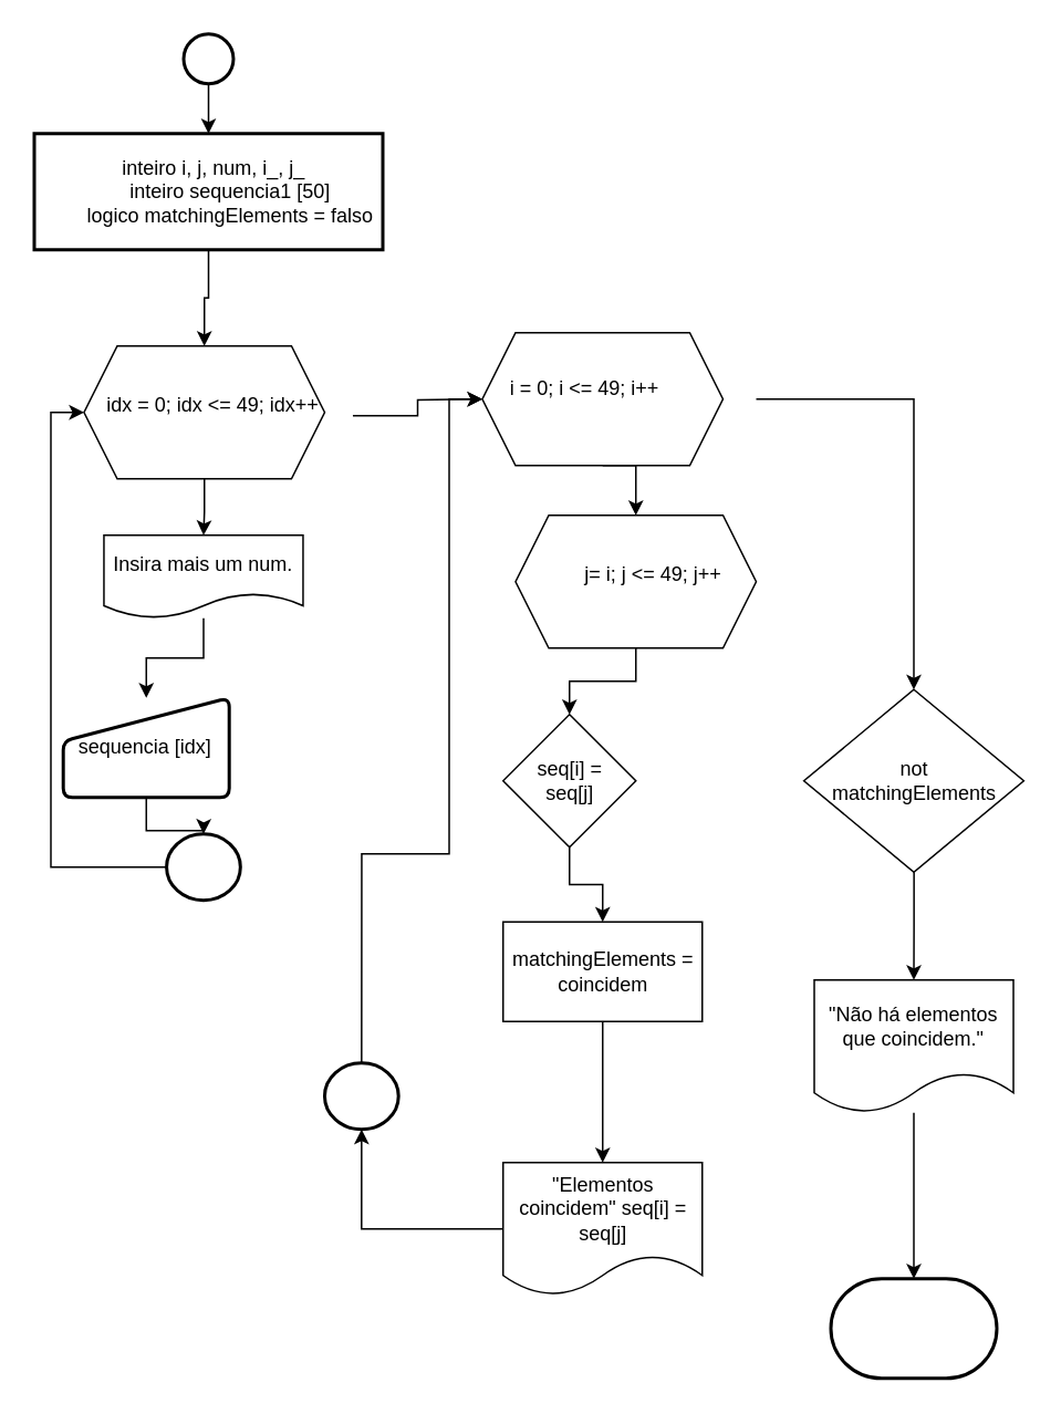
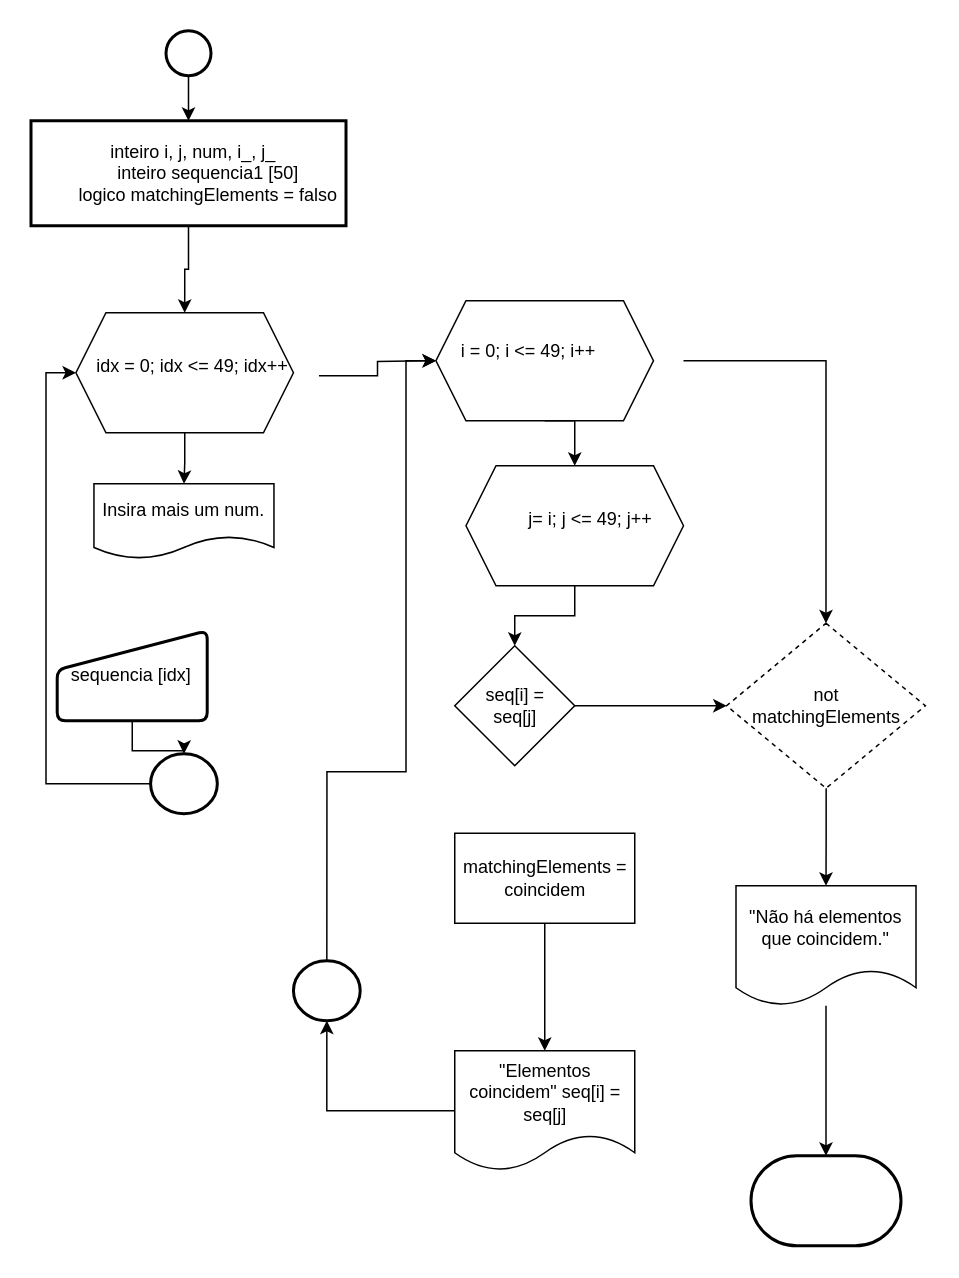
  <mxCell id="0" />
  <mxCell id="1" parent="0" />
  <mxCell id="2" value="" style="edgeStyle=orthogonalEdgeStyle;rounded=0;orthogonalLoop=1;jettySize=auto;html=1;" parent="1" source="3" target="6" edge="1"><mxGeometry relative="1" as="geometry" /></mxCell>
  <mxCell id="3" value="" style="strokeWidth=2;html=1;shape=mxgraph.flowchart.start_2;whiteSpace=wrap;" parent="1" vertex="1"><mxGeometry x="110" y="20" width="30" height="30" as="geometry" /></mxCell>
  <mxCell id="4" style="edgeStyle=orthogonalEdgeStyle;rounded=0;orthogonalLoop=1;jettySize=auto;html=1;" parent="1" edge="1"><mxGeometry relative="1" as="geometry" /></mxCell>
  <mxCell id="5" style="edgeStyle=orthogonalEdgeStyle;rounded=0;orthogonalLoop=1;jettySize=auto;html=1;exitX=0.5;exitY=1;exitDx=0;exitDy=0;entryX=0.5;entryY=0;entryDx=0;entryDy=0;" edge="1" parent="1" source="6" target="8"><mxGeometry relative="1" as="geometry" /></mxCell>
  <mxCell id="6" value="&amp;nbsp;&amp;nbsp;inteiro i, j, num, i_, j_&lt;div&gt;&amp;nbsp; &amp;nbsp; &amp;nbsp; &amp;nbsp; inteiro sequencia1 [50]&lt;/div&gt;&lt;div&gt;&amp;nbsp; &amp;nbsp; &amp;nbsp; &amp;nbsp; logico matchingElements = falso&lt;/div&gt;" style="whiteSpace=wrap;html=1;strokeWidth=2;" parent="1" vertex="1"><mxGeometry x="20" y="80" width="210" height="70" as="geometry" /></mxCell>
  <mxCell id="7" value="" style="edgeStyle=orthogonalEdgeStyle;rounded=0;orthogonalLoop=1;jettySize=auto;html=1;" edge="1" parent="1" source="8" target="10"><mxGeometry relative="1" as="geometry" /></mxCell>
  <mxCell id="8" value="" style="shape=hexagon;perimeter=hexagonPerimeter2;whiteSpace=wrap;html=1;fixedSize=1;" vertex="1" parent="1"><mxGeometry x="49.97" y="208" width="145" height="80" as="geometry" /></mxCell>
- <mxCell id="9" style="edgeStyle=orthogonalEdgeStyle;rounded=0;orthogonalLoop=1;jettySize=auto;html=1;" edge="1" parent="1" source="10" target="12"><mxGeometry relative="1" as="geometry" /></mxCell>
  <mxCell id="10" value="Insira mais um num." style="shape=document;whiteSpace=wrap;html=1;boundedLbl=1;" vertex="1" parent="1"><mxGeometry x="61.97" y="322" width="120" height="50" as="geometry" /></mxCell>
  <mxCell id="11" value="" style="edgeStyle=orthogonalEdgeStyle;rounded=0;orthogonalLoop=1;jettySize=auto;html=1;" edge="1" parent="1" source="12" target="14"><mxGeometry relative="1" as="geometry" /></mxCell>
  <mxCell id="12" value="sequencia [idx]" style="html=1;strokeWidth=2;shape=manualInput;whiteSpace=wrap;rounded=1;size=26;arcSize=11;" vertex="1" parent="1"><mxGeometry x="37.47" y="420" width="100" height="60" as="geometry" /></mxCell>
  <mxCell id="13" style="edgeStyle=orthogonalEdgeStyle;rounded=0;orthogonalLoop=1;jettySize=auto;html=1;entryX=0;entryY=0.5;entryDx=0;entryDy=0;" edge="1" parent="1" source="14" target="8"><mxGeometry relative="1" as="geometry"><Array as="points"><mxPoint x="29.97" y="522" /><mxPoint x="29.97" y="248" /></Array></mxGeometry></mxCell>
  <mxCell id="14" value="" style="ellipse;whiteSpace=wrap;html=1;strokeWidth=2;rounded=1;arcSize=11;" vertex="1" parent="1"><mxGeometry x="99.72" y="502" width="44.5" height="40" as="geometry" /></mxCell>
  <mxCell id="15" style="edgeStyle=orthogonalEdgeStyle;rounded=0;orthogonalLoop=1;jettySize=auto;html=1;" edge="1" parent="1" source="16"><mxGeometry relative="1" as="geometry"><mxPoint x="290" y="240" as="targetPoint" /></mxGeometry></mxCell>
  <mxCell id="16" value="idx = 0; idx &lt;= 49; idx++" style="text;whiteSpace=wrap;" vertex="1" parent="1"><mxGeometry x="61.97" y="230" width="150" height="40" as="geometry" /></mxCell>
  <mxCell id="17" style="edgeStyle=orthogonalEdgeStyle;rounded=0;orthogonalLoop=1;jettySize=auto;html=1;exitX=0.5;exitY=1;exitDx=0;exitDy=0;entryX=0.5;entryY=0;entryDx=0;entryDy=0;" edge="1" parent="1" source="18" target="24"><mxGeometry relative="1" as="geometry" /></mxCell>
  <mxCell id="18" value="" style="shape=hexagon;perimeter=hexagonPerimeter2;whiteSpace=wrap;html=1;fixedSize=1;" vertex="1" parent="1"><mxGeometry x="289.97" y="200" width="145" height="80" as="geometry" /></mxCell>
  <mxCell id="19" style="edgeStyle=orthogonalEdgeStyle;rounded=0;orthogonalLoop=1;jettySize=auto;html=1;entryX=0;entryY=0.5;entryDx=0;entryDy=0;" edge="1" parent="1" source="20" target="18"><mxGeometry relative="1" as="geometry"><Array as="points"><mxPoint x="269.97" y="514" /><mxPoint x="269.97" y="240" /></Array></mxGeometry></mxCell>
  <mxCell id="20" value="" style="ellipse;whiteSpace=wrap;html=1;strokeWidth=2;rounded=1;arcSize=11;" vertex="1" parent="1"><mxGeometry x="194.97" y="640" width="44.5" height="40" as="geometry" /></mxCell>
  <mxCell id="21" style="edgeStyle=orthogonalEdgeStyle;rounded=0;orthogonalLoop=1;jettySize=auto;html=1;exitX=1;exitY=0.5;exitDx=0;exitDy=0;entryX=0.5;entryY=0;entryDx=0;entryDy=0;" edge="1" parent="1" source="22" target="33"><mxGeometry relative="1" as="geometry" /></mxCell>
  <mxCell id="22" value="i = 0; i &lt;= 49; i++" style="text;whiteSpace=wrap;" vertex="1" parent="1"><mxGeometry x="305" y="220" width="150" height="40" as="geometry" /></mxCell>
  <mxCell id="23" value="" style="edgeStyle=orthogonalEdgeStyle;rounded=0;orthogonalLoop=1;jettySize=auto;html=1;" edge="1" parent="1" source="24" target="27"><mxGeometry relative="1" as="geometry" /></mxCell>
  <mxCell id="24" value="" style="shape=hexagon;perimeter=hexagonPerimeter2;whiteSpace=wrap;html=1;fixedSize=1;" vertex="1" parent="1"><mxGeometry x="310" y="310" width="145" height="80" as="geometry" /></mxCell>
  <mxCell id="25" value="j= i; j &lt;= 49; j++" style="text;whiteSpace=wrap;" vertex="1" parent="1"><mxGeometry x="350" y="332" width="150" height="40" as="geometry" /></mxCell>
- <mxCell id="26" value="" style="edgeStyle=orthogonalEdgeStyle;rounded=0;orthogonalLoop=1;jettySize=auto;html=1;" edge="1" parent="1" source="27" target="29"><mxGeometry relative="1" as="geometry" /></mxCell>
+ <mxCell id="26" value="" style="edgeStyle=orthogonalEdgeStyle;rounded=0;orthogonalLoop=1;jettySize=auto;html=1;" edge="1" parent="1" source="27" target="33"><mxGeometry relative="1" as="geometry" /></mxCell>
  <mxCell id="27" value="seq[i] = &lt;br&gt;seq[j]" style="rhombus;whiteSpace=wrap;html=1;" vertex="1" parent="1"><mxGeometry x="302.5" y="430" width="80" height="80" as="geometry" /></mxCell>
  <mxCell id="28" value="" style="edgeStyle=orthogonalEdgeStyle;rounded=0;orthogonalLoop=1;jettySize=auto;html=1;" edge="1" parent="1" source="29" target="31"><mxGeometry relative="1" as="geometry" /></mxCell>
  <mxCell id="29" value="matchingElements = coincidem" style="whiteSpace=wrap;html=1;" vertex="1" parent="1"><mxGeometry x="302.5" y="555" width="120" height="60" as="geometry" /></mxCell>
  <mxCell id="30" style="edgeStyle=orthogonalEdgeStyle;rounded=0;orthogonalLoop=1;jettySize=auto;html=1;entryX=0.5;entryY=1;entryDx=0;entryDy=0;" edge="1" parent="1" source="31" target="20"><mxGeometry relative="1" as="geometry" /></mxCell>
  <mxCell id="31" value="&quot;Elementos coincidem&quot; seq[i] =&lt;br&gt;seq[j]" style="shape=document;whiteSpace=wrap;html=1;boundedLbl=1;" vertex="1" parent="1"><mxGeometry x="302.5" y="700" width="120" height="80" as="geometry" /></mxCell>
  <mxCell id="32" value="" style="edgeStyle=orthogonalEdgeStyle;rounded=0;orthogonalLoop=1;jettySize=auto;html=1;" edge="1" parent="1" source="33" target="34"><mxGeometry relative="1" as="geometry" /></mxCell>
- <mxCell id="33" value="not&lt;br&gt;matchingElements" style="rhombus;whiteSpace=wrap;html=1;" vertex="1" parent="1"><mxGeometry x="483.75" y="415" width="132.5" height="110" as="geometry" /></mxCell>
+ <mxCell id="33" value="not&lt;br&gt;matchingElements" style="rhombus;whiteSpace=wrap;html=1;dashed=1;" vertex="1" parent="1"><mxGeometry x="483.75" y="415" width="132.5" height="110" as="geometry" /></mxCell>
  <mxCell id="34" value="&quot;Não há elementos que coincidem.&quot;" style="shape=document;whiteSpace=wrap;html=1;boundedLbl=1;" vertex="1" parent="1"><mxGeometry x="490" y="590" width="120" height="80" as="geometry" /></mxCell>
  <mxCell id="35" value="" style="strokeWidth=2;html=1;shape=mxgraph.flowchart.terminator;whiteSpace=wrap;" vertex="1" parent="1"><mxGeometry x="500" y="770" width="100" height="60" as="geometry" /></mxCell>
  <mxCell id="36" style="edgeStyle=orthogonalEdgeStyle;rounded=0;orthogonalLoop=1;jettySize=auto;html=1;entryX=0.5;entryY=0;entryDx=0;entryDy=0;entryPerimeter=0;" edge="1" parent="1" source="34" target="35"><mxGeometry relative="1" as="geometry" /></mxCell>
